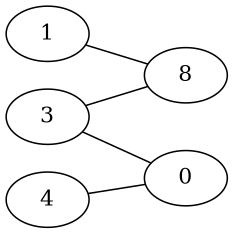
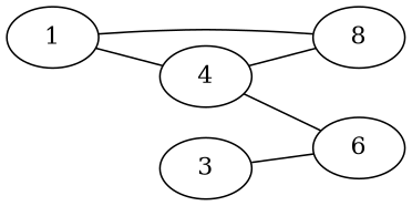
  digraph {
    rankdir=LR
    edge [arrowhead=none]
    n1 [label=1]
    n2 [label=4]
    n3 [label=8]
-   n4 [label=0]
+   n4 [label=6]
    n5 [label=3]
+   n1 -> n2
    n1 -> n3
-   n5 -> n3
+   n2 -> n3
    n2 -> n4
    n5 -> n4
  }
